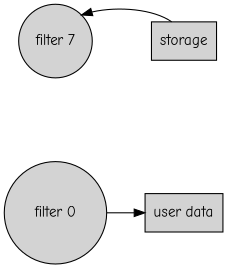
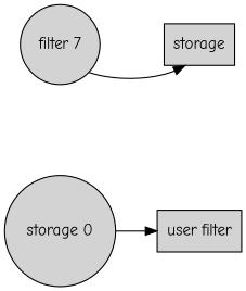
  digraph {
    fontname="Comic Neue"
    nodesep=1.1
    rankdir=LR
    splines=false
    node [fontname="Comic Neue" shape=rect style=filled]
    edge [fontname="Comic Neue"]
-   n1 [label="user data"]
-   n2 [label="filter 0" shape=circle]
+   n1 [label="user filter"]
+   n2 [label="storage 0" shape=circle]
    n3 [label="filter 7" shape=circle]
    n4 [label=storage]
    n2 -> n1
-   n4 -> n3
+   n3 -> n4
  }
